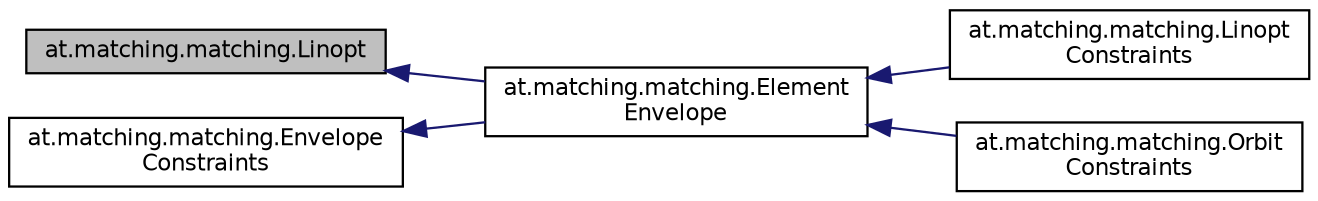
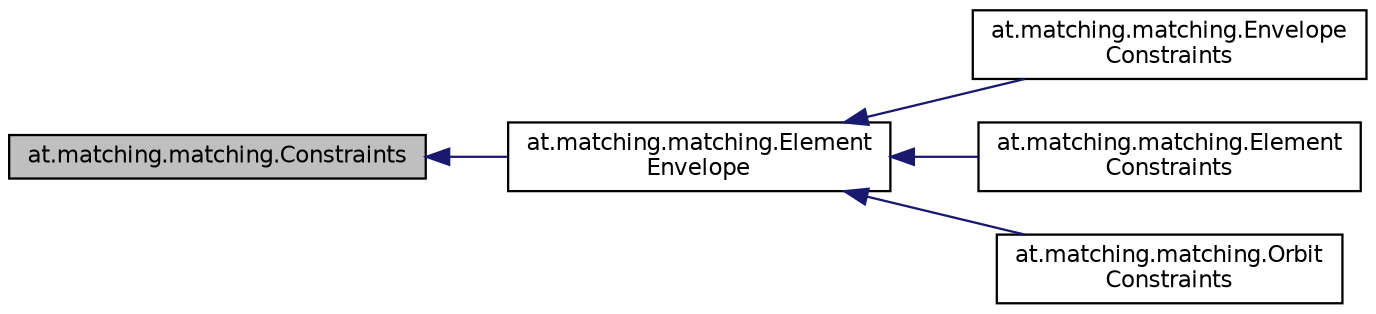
  digraph {
    rankdir=LR
    node [color=black fillcolor=white fontname=Helvetica fontsize=10 shape=record style=filled]
    edge [color=midnightblue dir=back fontname=Helvetica fontsize=10 labelfontname=Helvetica labelfontsize=10 style=solid]
-   n1 [fillcolor=grey75 fontcolor=black height=0.2 label="at.matching.matching.Linopt" width=0.4]
+   n1 [fillcolor=grey75 fontcolor=black height=0.2 label="at.matching.matching.Constraints" width=0.4]
    n2 [height=0.2 label="at.matching.matching.Element\lEnvelope" width=0.4]
    n3 [height=0.2 label="at.matching.matching.Envelope\lConstraints" width=0.4]
-   n4 [height=0.2 label="at.matching.matching.Linopt\lConstraints" width=0.4]
+   n4 [height=0.2 label="at.matching.matching.Element\lConstraints" width=0.4]
    n5 [height=0.2 label="at.matching.matching.Orbit\lConstraints" width=0.4]
    n1 -> n2
-   n3 -> n2
+   n2 -> n3
    n2 -> n4
    n2 -> n5
  }
